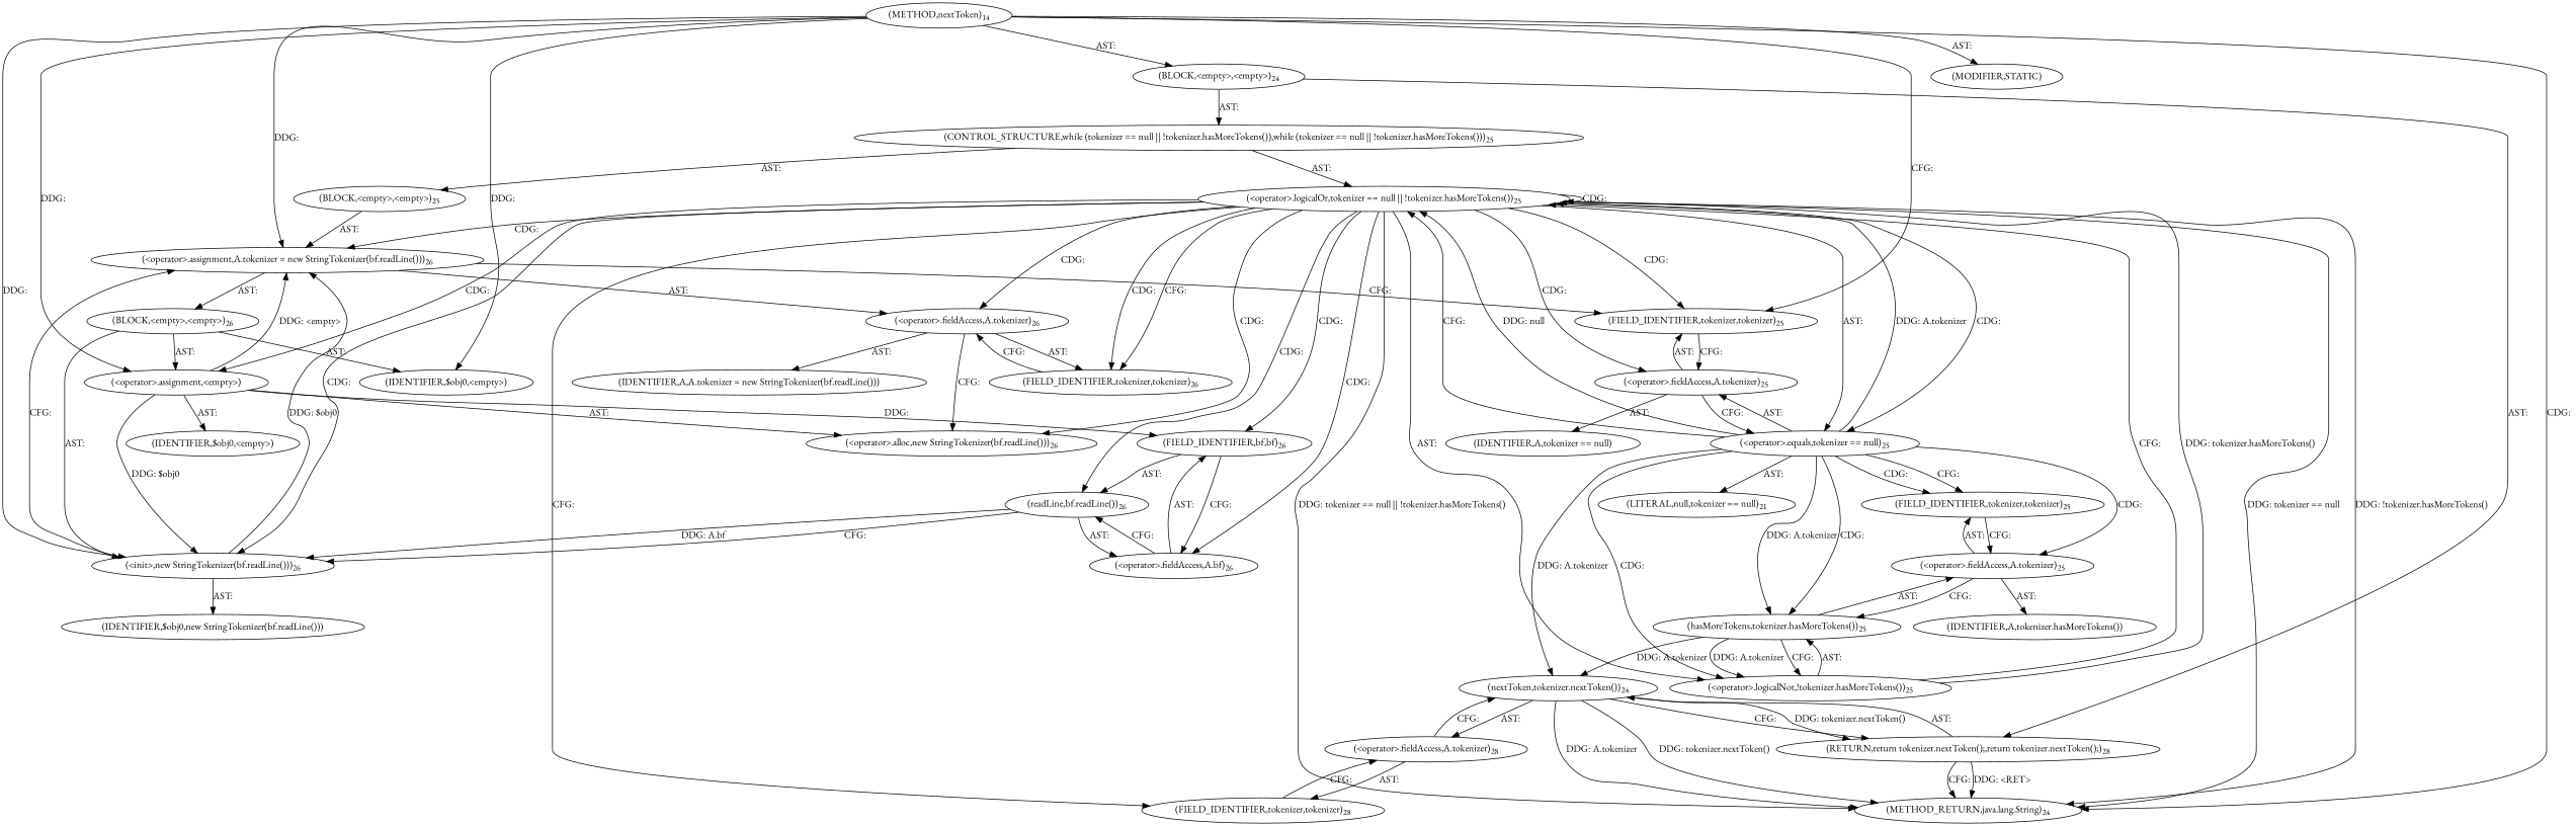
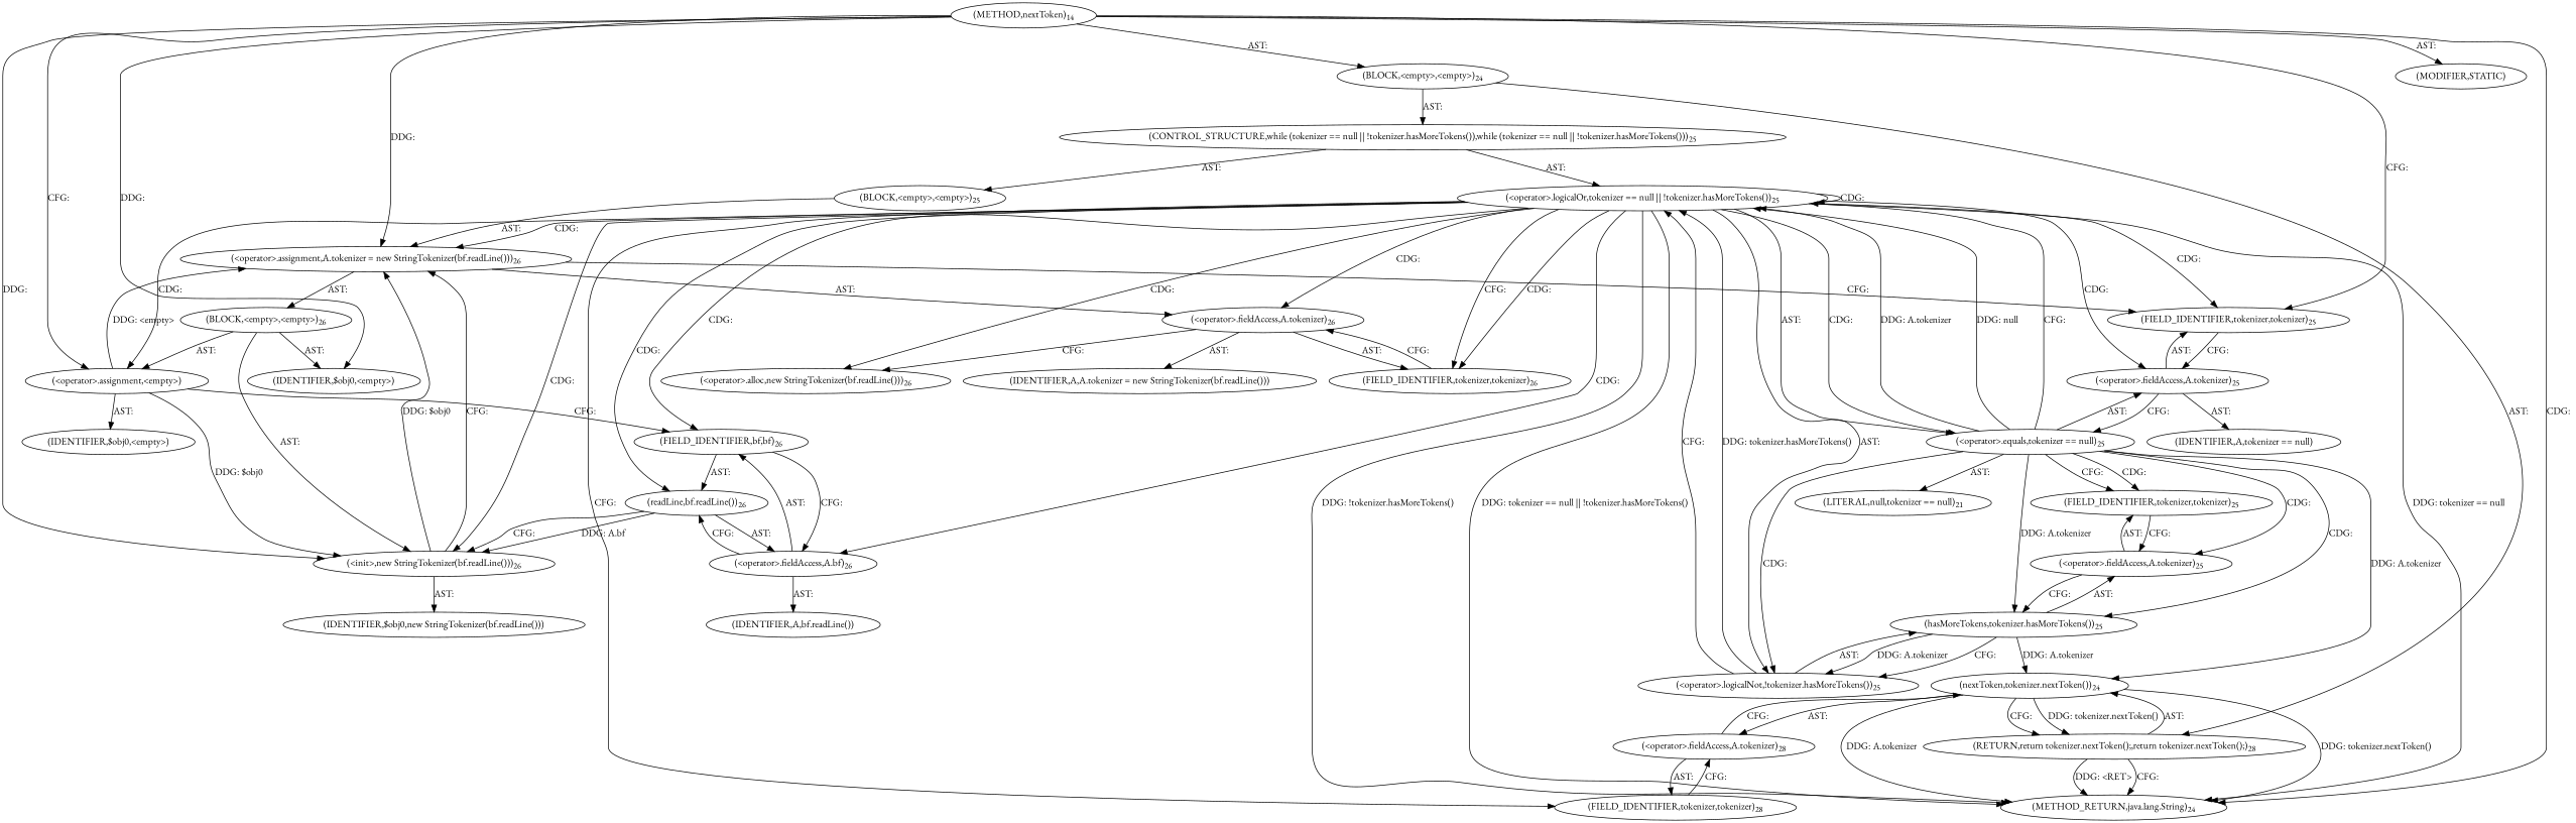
  digraph {
    fontname="EB Garamond"
    node [fontname="EB Garamond"]
    edge [fontname="EB Garamond"]
    n1 [label=<(METHOD,nextToken)<SUB>14</SUB>>]
    n2 [label=<(BLOCK,&lt;empty&gt;,&lt;empty&gt;)<SUB>24</SUB>>]
    n3 [label=<(FIELD_IDENTIFIER,tokenizer,tokenizer)<SUB>25</SUB>>]
    n4 [label=<(&lt;operator&gt;.assignment,A.tokenizer = new StringTokenizer(bf.readLine()))<SUB>26</SUB>>]
    n5 [label=<(&lt;operator&gt;.assignment,&lt;empty&gt;)>]
    n6 [label=<(&lt;init&gt;,new StringTokenizer(bf.readLine()))<SUB>26</SUB>>]
    n7 [label=<(IDENTIFIER,$obj0,&lt;empty&gt;)>]
    n8 [label=<(MODIFIER,STATIC)>]
    n9 [label=<(METHOD_RETURN,java.lang.String)<SUB>24</SUB>>]
    n10 [label=<(CONTROL_STRUCTURE,while (tokenizer == null || !tokenizer.hasMoreTokens()),while (tokenizer == null || !tokenizer.hasMoreTokens()))<SUB>25</SUB>>]
    n11 [label=<(RETURN,return tokenizer.nextToken();,return tokenizer.nextToken();)<SUB>28</SUB>>]
    n12 [label=<(&lt;operator&gt;.equals,tokenizer == null)<SUB>25</SUB>>]
    n13 [label=<(&lt;operator&gt;.logicalOr,tokenizer == null || !tokenizer.hasMoreTokens())<SUB>25</SUB>>]
    n14 [label=<(&lt;operator&gt;.fieldAccess,A.tokenizer)<SUB>25</SUB>>]
    n15 [label=<(&lt;operator&gt;.logicalNot,!tokenizer.hasMoreTokens())<SUB>25</SUB>>]
    n16 [label=<(LITERAL,null,tokenizer == null)<SUB>21</SUB>>]
    n17 [label=<(hasMoreTokens,tokenizer.hasMoreTokens())<SUB>25</SUB>>]
    n18 [label=<(&lt;operator&gt;.fieldAccess,A.tokenizer)<SUB>25</SUB>>]
    n19 [label=<(FIELD_IDENTIFIER,tokenizer,tokenizer)<SUB>25</SUB>>]
    n20 [label=<(nextToken,tokenizer.nextToken())<SUB>24</SUB>>]
    n21 [label=<(&lt;operator&gt;.fieldAccess,A.tokenizer)<SUB>26</SUB>>]
    n22 [label=<(BLOCK,&lt;empty&gt;,&lt;empty&gt;)<SUB>26</SUB>>]
    n23 [label=<(&lt;operator&gt;.alloc,new StringTokenizer(bf.readLine()))<SUB>26</SUB>>]
    n24 [label=<(FIELD_IDENTIFIER,bf,bf)<SUB>26</SUB>>]
    n25 [label=<(IDENTIFIER,$obj0,&lt;empty&gt;)>]
    n26 [label=<(IDENTIFIER,$obj0,new StringTokenizer(bf.readLine()))>]
    n27 [label=<(BLOCK,&lt;empty&gt;,&lt;empty&gt;)<SUB>25</SUB>>]
    n28 [label=<(FIELD_IDENTIFIER,tokenizer,tokenizer)<SUB>26</SUB>>]
    n29 [label=<(readLine,bf.readLine())<SUB>26</SUB>>]
    n30 [label=<(&lt;operator&gt;.fieldAccess,A.bf)<SUB>26</SUB>>]
    n31 [label=<(FIELD_IDENTIFIER,tokenizer,tokenizer)<SUB>28</SUB>>]
    n32 [label=<(IDENTIFIER,A,tokenizer == null)>]
    n33 [label=<(IDENTIFIER,A,A.tokenizer = new StringTokenizer(bf.readLine()))>]
+   n34 [label=<(IDENTIFIER,A,bf.readLine())>]
    n35 [label=<(&lt;operator&gt;.fieldAccess,A.tokenizer)<SUB>28</SUB>>]
-   n36 [label=<(IDENTIFIER,A,tokenizer.hasMoreTokens())>]
    n1 -> n2 [label="AST: "]
    n1 -> n3 [label="CFG: "]
    n1 -> n4 [label="DDG: "]
-   n1 -> n5 [label="DDG: "]
+   n1 -> n5 [label="CFG: "]
    n1 -> n6 [label="DDG: "]
    n1 -> n7 [label="DDG: "]
    n1 -> n8 [label="AST: "]
    n1 -> n9 [label="CDG: "]
    n2 -> n10 [label="AST: "]
    n2 -> n11 [label="AST: "]
    n3 -> n14 [label="CFG: "]
    n4 -> n3 [label="CFG: "]
    n4 -> n21 [label="AST: "]
    n4 -> n22 [label="AST: "]
    n5 -> n4 [label="DDG: &lt;empty&gt;"]
    n5 -> n6 [label="DDG: $obj0"]
-   n5 -> n23 [label="AST: "]
-   n5 -> n24 [label="DDG: "]
+   n5 -> n24 [label="CFG: "]
    n5 -> n25 [label="AST: "]
    n6 -> n4 [label="CFG: "]
    n6 -> n4 [label="DDG: $obj0"]
    n6 -> n26 [label="AST: "]
    n10 -> n13 [label="AST: "]
    n10 -> n27 [label="AST: "]
    n11 -> n9 [label="CFG: "]
    n11 -> n9 [label="DDG: &lt;RET&gt;"]
    n11 -> n20 [label="AST: "]
    n12 -> n13 [label="CFG: "]
    n12 -> n13 [label="DDG: A.tokenizer"]
    n12 -> n13 [label="DDG: null"]
    n12 -> n14 [label="AST: "]
    n12 -> n15 [label="CDG: "]
    n12 -> n16 [label="AST: "]
    n12 -> n17 [label="DDG: A.tokenizer"]
    n12 -> n17 [label="CDG: "]
    n12 -> n18 [label="CDG: "]
    n12 -> n19 [label="CFG: "]
    n12 -> n19 [label="CDG: "]
    n12 -> n20 [label="DDG: A.tokenizer"]
    n13 -> n3 [label="CDG: "]
    n13 -> n4 [label="CDG: "]
    n13 -> n5 [label="CDG: "]
    n13 -> n6 [label="CDG: "]
    n13 -> n9 [label="DDG: tokenizer == null"]
    n13 -> n9 [label="DDG: !tokenizer.hasMoreTokens()"]
    n13 -> n9 [label="DDG: tokenizer == null || !tokenizer.hasMoreTokens()"]
    n13 -> n12 [label="AST: "]
    n13 -> n12 [label="CDG: "]
    n13 -> n13 [label="CDG: "]
    n13 -> n14 [label="CDG: "]
    n13 -> n15 [label="AST: "]
    n13 -> n21 [label="CDG: "]
    n13 -> n23 [label="CDG: "]
    n13 -> n24 [label="CDG: "]
    n13 -> n28 [label="CFG: "]
    n13 -> n28 [label="CDG: "]
    n13 -> n29 [label="CDG: "]
    n13 -> n30 [label="CDG: "]
    n13 -> n31 [label="CFG: "]
    n14 -> n3 [label="AST: "]
    n14 -> n12 [label="CFG: "]
    n14 -> n32 [label="AST: "]
    n15 -> n13 [label="CFG: "]
    n15 -> n13 [label="DDG: tokenizer.hasMoreTokens()"]
    n15 -> n17 [label="AST: "]
    n17 -> n15 [label="CFG: "]
    n17 -> n15 [label="DDG: A.tokenizer"]
    n17 -> n18 [label="AST: "]
    n17 -> n20 [label="DDG: A.tokenizer"]
    n18 -> n17 [label="CFG: "]
    n18 -> n19 [label="AST: "]
-   n18 -> n36 [label="AST: "]
    n19 -> n18 [label="CFG: "]
    n20 -> n9 [label="DDG: A.tokenizer"]
    n20 -> n9 [label="DDG: tokenizer.nextToken()"]
    n20 -> n11 [label="CFG: "]
    n20 -> n11 [label="DDG: tokenizer.nextToken()"]
    n20 -> n35 [label="AST: "]
    n21 -> n23 [label="CFG: "]
    n21 -> n28 [label="AST: "]
    n21 -> n33 [label="AST: "]
    n22 -> n5 [label="AST: "]
    n22 -> n6 [label="AST: "]
    n22 -> n7 [label="AST: "]
    n24 -> n29 [label="AST: "]
    n24 -> n30 [label="CFG: "]
    n27 -> n4 [label="AST: "]
    n28 -> n21 [label="CFG: "]
    n29 -> n6 [label="CFG: "]
    n29 -> n6 [label="DDG: A.bf"]
    n29 -> n30 [label="AST: "]
    n30 -> n24 [label="AST: "]
    n30 -> n29 [label="CFG: "]
+   n30 -> n34 [label="AST: "]
    n31 -> n35 [label="CFG: "]
    n35 -> n20 [label="CFG: "]
    n35 -> n31 [label="AST: "]
  }
